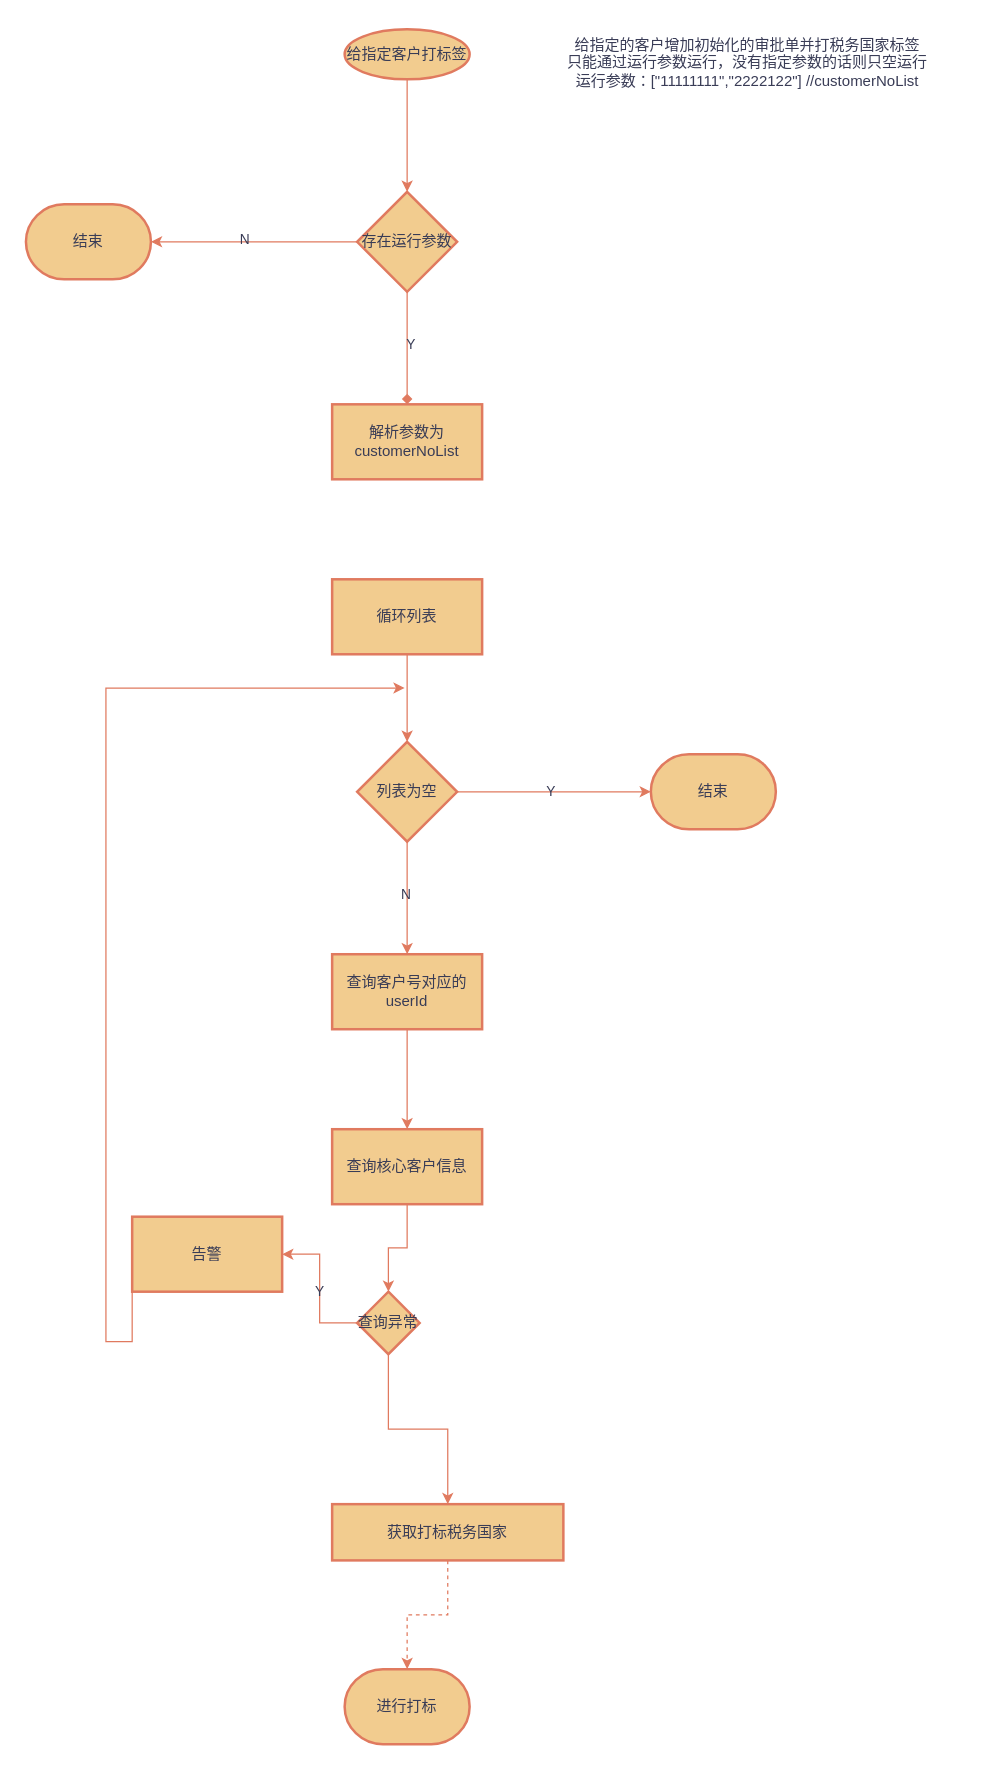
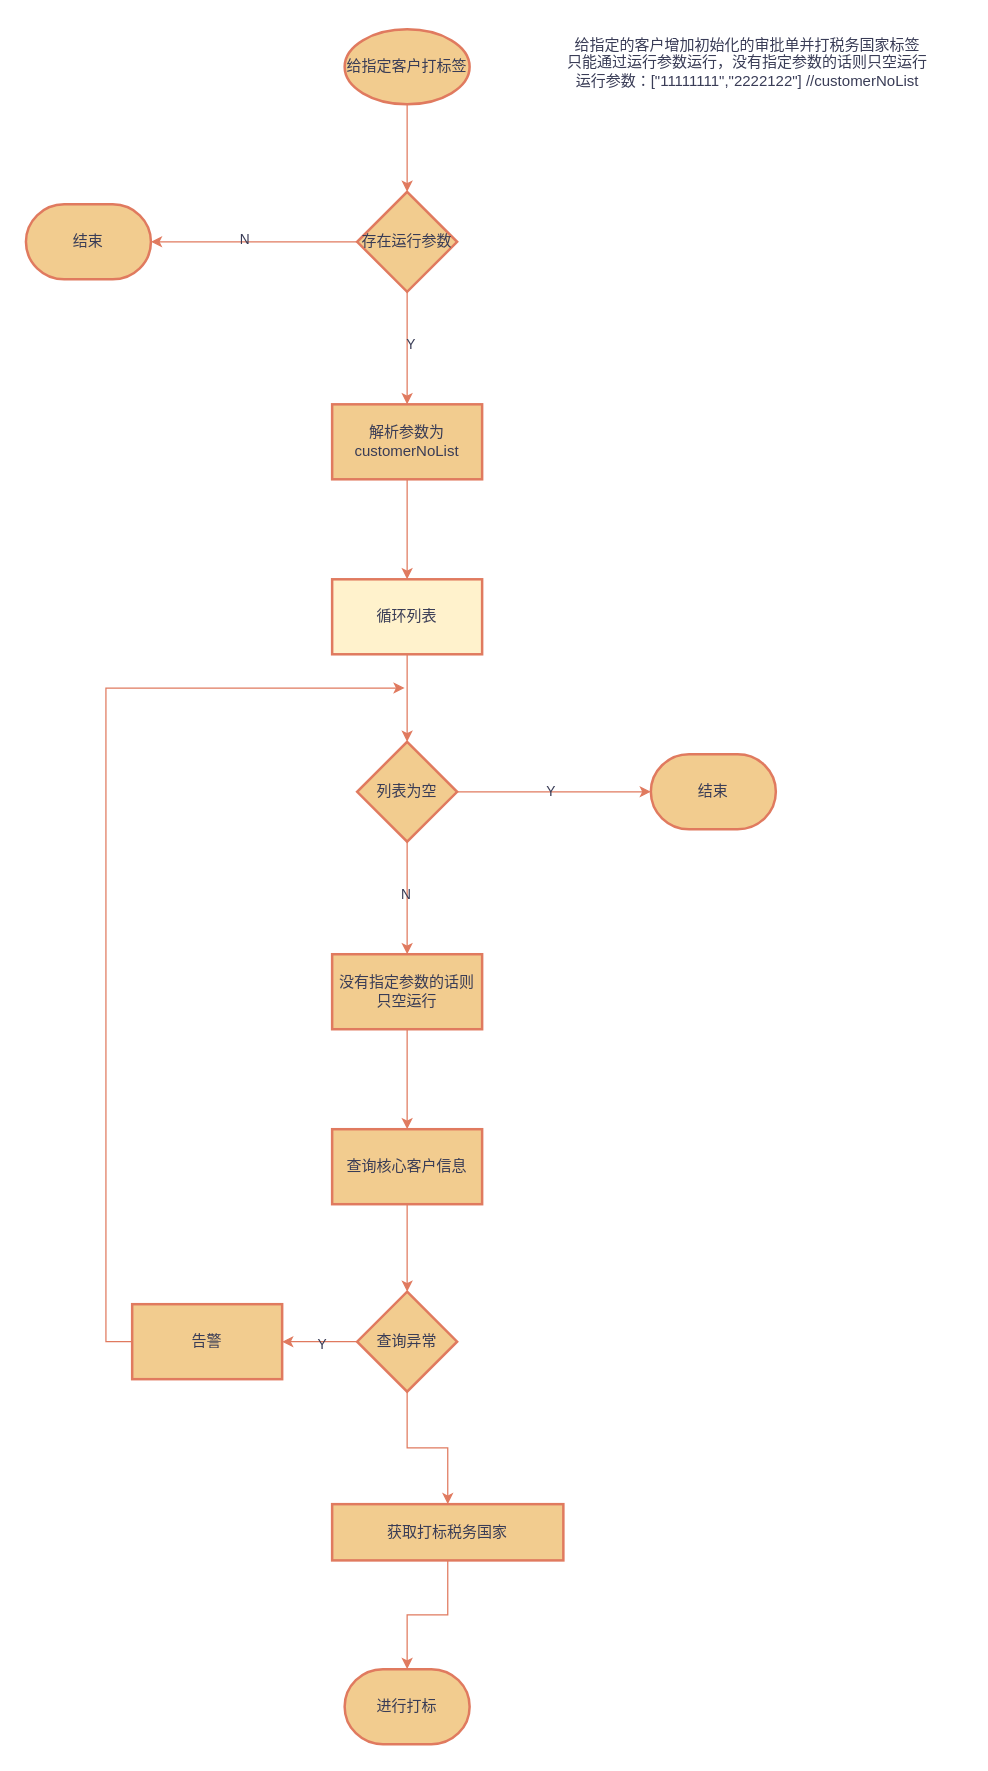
  <mxCell id="0" />
  <mxCell id="1" parent="0" />
  <mxCell id="2" value="" style="edgeStyle=orthogonalEdgeStyle;rounded=0;orthogonalLoop=1;jettySize=auto;html=1;labelBackgroundColor=none;strokeColor=#E07A5F;fontColor=default;" edge="1" parent="1" source="3" target="7"><mxGeometry relative="1" as="geometry" /></mxCell>
- <mxCell id="3" value="给指定客户打标签" style="strokeWidth=2;html=1;shape=mxgraph.flowchart.start_1;whiteSpace=wrap;labelBackgroundColor=none;fillColor=#F2CC8F;strokeColor=#E07A5F;fontColor=#393C56;" vertex="1" parent="1"><mxGeometry x="275" y="23" width="100" height="40" as="geometry" /></mxCell>
+ <mxCell id="3" value="给指定客户打标签" style="strokeWidth=2;html=1;shape=mxgraph.flowchart.start_1;whiteSpace=wrap;labelBackgroundColor=none;fillColor=#F2CC8F;strokeColor=#E07A5F;fontColor=#393C56;" vertex="1" parent="1"><mxGeometry x="275" y="23" width="100" height="60" as="geometry" /></mxCell>
  <mxCell id="4" value="给指定的客户增加初始化的审批单并打税务国家标签&lt;div&gt;只能通过运行参数运行，没有指定参数的话则只空运行&lt;/div&gt;&lt;div&gt;运行参数：[&quot;11111111&quot;,&quot;2222122&quot;] //customerNoList&lt;/div&gt;" style="text;html=1;align=center;verticalAlign=middle;whiteSpace=wrap;rounded=0;labelBackgroundColor=none;fontColor=#393C56;" vertex="1" parent="1"><mxGeometry x="427" y="20" width="341" height="59" as="geometry" /></mxCell>
- <mxCell id="5" style="edgeStyle=orthogonalEdgeStyle;rounded=0;orthogonalLoop=1;jettySize=auto;html=1;exitX=0.5;exitY=1;exitDx=0;exitDy=0;labelBackgroundColor=none;strokeColor=#E07A5F;fontColor=default;endArrow=diamond;" edge="1" parent="1" source="7" target="10"><mxGeometry relative="1" as="geometry" /></mxCell>
+ <mxCell id="5" style="edgeStyle=orthogonalEdgeStyle;rounded=0;orthogonalLoop=1;jettySize=auto;html=1;exitX=0.5;exitY=1;exitDx=0;exitDy=0;labelBackgroundColor=none;strokeColor=#E07A5F;fontColor=default;" edge="1" parent="1" source="7" target="10"><mxGeometry relative="1" as="geometry" /></mxCell>
  <mxCell id="6" value="Y" style="edgeLabel;html=1;align=center;verticalAlign=middle;resizable=0;points=[];labelBackgroundColor=none;fontColor=#393C56;" vertex="1" connectable="0" parent="5"><mxGeometry x="-0.089" y="2" relative="1" as="geometry"><mxPoint as="offset" /></mxGeometry></mxCell>
  <mxCell id="7" value="存在运行参数" style="rhombus;whiteSpace=wrap;html=1;strokeWidth=2;labelBackgroundColor=none;fillColor=#F2CC8F;strokeColor=#E07A5F;fontColor=#393C56;" vertex="1" parent="1"><mxGeometry x="285" y="153" width="80" height="80" as="geometry" /></mxCell>
  <mxCell id="8" value="结束" style="strokeWidth=2;html=1;shape=mxgraph.flowchart.terminator;whiteSpace=wrap;labelBackgroundColor=none;fillColor=#F2CC8F;strokeColor=#E07A5F;fontColor=#393C56;" vertex="1" parent="1"><mxGeometry x="20" y="163" width="100" height="60" as="geometry" /></mxCell>
+ <mxCell id="9" value="" style="edgeStyle=orthogonalEdgeStyle;rounded=0;orthogonalLoop=1;jettySize=auto;html=1;labelBackgroundColor=none;strokeColor=#E07A5F;fontColor=default;" edge="1" parent="1" source="10" target="14"><mxGeometry relative="1" as="geometry" /></mxCell>
  <mxCell id="10" value="解析参数为customerNoList" style="whiteSpace=wrap;html=1;strokeWidth=2;labelBackgroundColor=none;fillColor=#F2CC8F;strokeColor=#E07A5F;fontColor=#393C56;" vertex="1" parent="1"><mxGeometry x="265" y="323" width="120" height="60" as="geometry" /></mxCell>
  <mxCell id="11" style="edgeStyle=orthogonalEdgeStyle;rounded=0;orthogonalLoop=1;jettySize=auto;html=1;exitX=0;exitY=0.5;exitDx=0;exitDy=0;entryX=1;entryY=0.5;entryDx=0;entryDy=0;entryPerimeter=0;labelBackgroundColor=none;strokeColor=#E07A5F;fontColor=default;" edge="1" parent="1" source="7" target="8"><mxGeometry relative="1" as="geometry" /></mxCell>
  <mxCell id="12" value="N" style="edgeLabel;html=1;align=center;verticalAlign=middle;resizable=0;points=[];labelBackgroundColor=none;fontColor=#393C56;" vertex="1" connectable="0" parent="11"><mxGeometry x="0.103" y="-3" relative="1" as="geometry"><mxPoint as="offset" /></mxGeometry></mxCell>
  <mxCell id="13" value="" style="edgeStyle=orthogonalEdgeStyle;rounded=0;orthogonalLoop=1;jettySize=auto;html=1;labelBackgroundColor=none;strokeColor=#E07A5F;fontColor=default;" edge="1" parent="1" source="14" target="19"><mxGeometry relative="1" as="geometry" /></mxCell>
- <mxCell id="14" value="循环列表" style="whiteSpace=wrap;html=1;strokeWidth=2;labelBackgroundColor=none;fillColor=#F2CC8F;strokeColor=#E07A5F;fontColor=#393C56;" vertex="1" parent="1"><mxGeometry x="265" y="463" width="120" height="60" as="geometry" /></mxCell>
+ <mxCell id="14" value="循环列表" style="whiteSpace=wrap;html=1;strokeWidth=2;labelBackgroundColor=none;fillColor=#fff2cc;strokeColor=#E07A5F;fontColor=#393C56;" vertex="1" parent="1"><mxGeometry x="265" y="463" width="120" height="60" as="geometry" /></mxCell>
  <mxCell id="15" style="edgeStyle=orthogonalEdgeStyle;rounded=0;orthogonalLoop=1;jettySize=auto;html=1;exitX=1;exitY=0.5;exitDx=0;exitDy=0;labelBackgroundColor=none;strokeColor=#E07A5F;fontColor=default;" edge="1" parent="1" source="19" target="20"><mxGeometry relative="1" as="geometry" /></mxCell>
  <mxCell id="16" value="Y" style="edgeLabel;html=1;align=center;verticalAlign=middle;resizable=0;points=[];labelBackgroundColor=none;fontColor=#393C56;" vertex="1" connectable="0" parent="15"><mxGeometry x="-0.045" y="1" relative="1" as="geometry"><mxPoint as="offset" /></mxGeometry></mxCell>
  <mxCell id="17" value="" style="edgeStyle=orthogonalEdgeStyle;rounded=0;orthogonalLoop=1;jettySize=auto;html=1;labelBackgroundColor=none;strokeColor=#E07A5F;fontColor=default;" edge="1" parent="1" source="19" target="22"><mxGeometry relative="1" as="geometry" /></mxCell>
  <mxCell id="18" value="N" style="edgeLabel;html=1;align=center;verticalAlign=middle;resizable=0;points=[];labelBackgroundColor=none;fontColor=#393C56;" vertex="1" connectable="0" parent="17"><mxGeometry x="-0.089" y="-2" relative="1" as="geometry"><mxPoint as="offset" /></mxGeometry></mxCell>
  <mxCell id="19" value="列表为空" style="rhombus;whiteSpace=wrap;html=1;strokeWidth=2;labelBackgroundColor=none;fillColor=#F2CC8F;strokeColor=#E07A5F;fontColor=#393C56;" vertex="1" parent="1"><mxGeometry x="285" y="593" width="80" height="80" as="geometry" /></mxCell>
  <mxCell id="20" value="结束" style="strokeWidth=2;html=1;shape=mxgraph.flowchart.terminator;whiteSpace=wrap;labelBackgroundColor=none;fillColor=#F2CC8F;strokeColor=#E07A5F;fontColor=#393C56;" vertex="1" parent="1"><mxGeometry x="520" y="603" width="100" height="60" as="geometry" /></mxCell>
  <mxCell id="21" value="" style="edgeStyle=orthogonalEdgeStyle;rounded=0;orthogonalLoop=1;jettySize=auto;html=1;labelBackgroundColor=none;strokeColor=#E07A5F;fontColor=default;" edge="1" parent="1" source="22" target="24"><mxGeometry relative="1" as="geometry" /></mxCell>
- <mxCell id="22" value="查询客户号对应的userId" style="whiteSpace=wrap;html=1;strokeWidth=2;labelBackgroundColor=none;fillColor=#F2CC8F;strokeColor=#E07A5F;fontColor=#393C56;" vertex="1" parent="1"><mxGeometry x="265" y="763" width="120" height="60" as="geometry" /></mxCell>
+ <mxCell id="22" value="没有指定参数的话则只空运行" style="whiteSpace=wrap;html=1;strokeWidth=2;labelBackgroundColor=none;fillColor=#F2CC8F;strokeColor=#E07A5F;fontColor=#393C56;" vertex="1" parent="1"><mxGeometry x="265" y="763" width="120" height="60" as="geometry" /></mxCell>
  <mxCell id="23" value="" style="edgeStyle=orthogonalEdgeStyle;rounded=0;orthogonalLoop=1;jettySize=auto;html=1;labelBackgroundColor=none;strokeColor=#E07A5F;fontColor=default;" edge="1" parent="1" source="24" target="28"><mxGeometry relative="1" as="geometry" /></mxCell>
  <mxCell id="24" value="查询核心客户信息" style="whiteSpace=wrap;html=1;strokeWidth=2;labelBackgroundColor=none;fillColor=#F2CC8F;strokeColor=#E07A5F;fontColor=#393C56;" vertex="1" parent="1"><mxGeometry x="265" y="903" width="120" height="60" as="geometry" /></mxCell>
  <mxCell id="25" value="" style="edgeStyle=orthogonalEdgeStyle;rounded=0;orthogonalLoop=1;jettySize=auto;html=1;labelBackgroundColor=none;strokeColor=#E07A5F;fontColor=default;" edge="1" parent="1" source="28" target="30"><mxGeometry relative="1" as="geometry" /></mxCell>
  <mxCell id="26" value="Y" style="edgeLabel;html=1;align=center;verticalAlign=middle;resizable=0;points=[];labelBackgroundColor=none;fontColor=#393C56;" vertex="1" connectable="0" parent="25"><mxGeometry x="-0.033" y="1" relative="1" as="geometry"><mxPoint as="offset" /></mxGeometry></mxCell>
  <mxCell id="27" value="" style="edgeStyle=orthogonalEdgeStyle;rounded=0;orthogonalLoop=1;jettySize=auto;html=1;labelBackgroundColor=none;strokeColor=#E07A5F;fontColor=default;" edge="1" parent="1" source="28" target="31"><mxGeometry relative="1" as="geometry" /></mxCell>
- <mxCell id="28" value="查询异常" style="rhombus;whiteSpace=wrap;html=1;strokeWidth=2;labelBackgroundColor=none;fillColor=#F2CC8F;strokeColor=#E07A5F;fontColor=#393C56;" vertex="1" parent="1"><mxGeometry x="285" y="1033" width="50" height="50" as="geometry" /></mxCell>
+ <mxCell id="28" value="查询异常" style="rhombus;whiteSpace=wrap;html=1;strokeWidth=2;labelBackgroundColor=none;fillColor=#F2CC8F;strokeColor=#E07A5F;fontColor=#393C56;" vertex="1" parent="1"><mxGeometry x="285" y="1033" width="80" height="80" as="geometry" /></mxCell>
  <mxCell id="29" style="edgeStyle=orthogonalEdgeStyle;rounded=0;orthogonalLoop=1;jettySize=auto;html=1;exitX=0;exitY=0.5;exitDx=0;exitDy=0;labelBackgroundColor=none;strokeColor=#E07A5F;fontColor=default;" edge="1" parent="1" source="30"><mxGeometry relative="1" as="geometry"><mxPoint x="323" y="550" as="targetPoint" /><Array as="points"><mxPoint x="84" y="1073" /></Array></mxGeometry></mxCell>
- <mxCell id="30" value="告警" style="whiteSpace=wrap;html=1;strokeWidth=2;labelBackgroundColor=none;fillColor=#F2CC8F;strokeColor=#E07A5F;fontColor=#393C56;" vertex="1" parent="1"><mxGeometry x="105" y="973" width="120" height="60" as="geometry" /></mxCell>
+ <mxCell id="30" value="告警" style="whiteSpace=wrap;html=1;strokeWidth=2;labelBackgroundColor=none;fillColor=#F2CC8F;strokeColor=#E07A5F;fontColor=#393C56;" vertex="1" parent="1"><mxGeometry x="105" y="1043" width="120" height="60" as="geometry" /></mxCell>
  <mxCell id="31" value="获取打标税务国家" style="whiteSpace=wrap;html=1;strokeWidth=2;labelBackgroundColor=none;fillColor=#F2CC8F;strokeColor=#E07A5F;fontColor=#393C56;" vertex="1" parent="1"><mxGeometry x="265" y="1203" width="185" height="45" as="geometry" /></mxCell>
  <mxCell id="32" value="进行打标" style="strokeWidth=2;html=1;shape=mxgraph.flowchart.terminator;whiteSpace=wrap;labelBackgroundColor=none;fillColor=#F2CC8F;strokeColor=#E07A5F;fontColor=#393C56;" vertex="1" parent="1"><mxGeometry x="275" y="1335" width="100" height="60" as="geometry" /></mxCell>
- <mxCell id="33" style="edgeStyle=orthogonalEdgeStyle;rounded=0;orthogonalLoop=1;jettySize=auto;html=1;exitX=0.5;exitY=1;exitDx=0;exitDy=0;entryX=0.5;entryY=0;entryDx=0;entryDy=0;entryPerimeter=0;labelBackgroundColor=none;strokeColor=#E07A5F;fontColor=default;dashed=1;" edge="1" parent="1" source="31" target="32"><mxGeometry relative="1" as="geometry" /></mxCell>
+ <mxCell id="33" style="edgeStyle=orthogonalEdgeStyle;rounded=0;orthogonalLoop=1;jettySize=auto;html=1;exitX=0.5;exitY=1;exitDx=0;exitDy=0;entryX=0.5;entryY=0;entryDx=0;entryDy=0;entryPerimeter=0;labelBackgroundColor=none;strokeColor=#E07A5F;fontColor=default;" edge="1" parent="1" source="31" target="32"><mxGeometry relative="1" as="geometry" /></mxCell>
